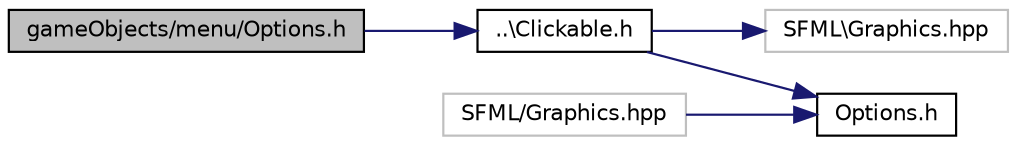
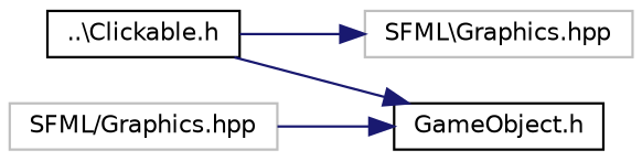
  digraph {
    rankdir=LR
    node [color=black fillcolor=white fontname=Helvetica fontsize=10 shape=record style=filled]
    edge [color=midnightblue fontname=Helvetica fontsize=10 labelfontname=Helvetica labelfontsize=10 style=solid]
-   n1 [fillcolor=grey75 fontcolor=black height=0.2 label="gameObjects/menu/Options.h" width=0.4]
    n2 [height=0.2 label="..\\Clickable.h" width=0.4]
    n3 [color=grey75 height=0.2 label="SFML\\Graphics.hpp" width=0.4]
-   n4 [height=0.2 label="Options.h" width=0.4]
+   n4 [height=0.2 label="GameObject.h" width=0.4]
    n5 [color=grey75 height=0.2 label="SFML/Graphics.hpp" width=0.4]
-   n1 -> n2
    n2 -> n3
    n2 -> n4
    n5 -> n4
  }
